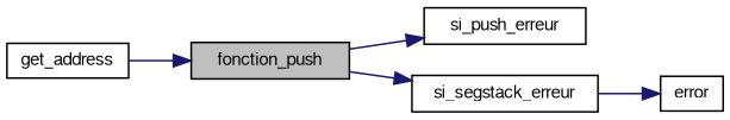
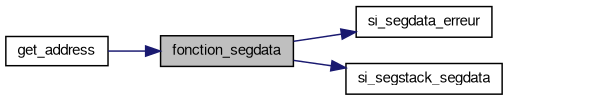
  digraph {
    rankdir=LR
    node [color=black fillcolor=white fontname=FreeSans fontsize=10 shape=record style=filled]
    edge [color=midnightblue fontname=FreeSans fontsize=10 labelfontname=FreeSans labelfontsize=10 style=solid]
-   n1 [fillcolor=grey75 fontcolor=black height=0.2 label=fonction_push width=0.4]
-   n2 [height=0.2 label=si_push_erreur width=0.4]
-   n3 [height=0.2 label=si_segstack_erreur width=0.4]
+   n1 [fillcolor=grey75 fontcolor=black height=0.2 label=fonction_segdata width=0.4]
+   n2 [height=0.2 label=si_segdata_erreur width=0.4]
+   n3 [height=0.2 label=si_segstack_segdata width=0.4]
    n4 [height=0.2 label=get_address width=0.4]
-   n5 [height=0.2 label=error width=0.4]
    n1 -> n2
    n1 -> n3
-   n3 -> n5
    n4 -> n1
  }
